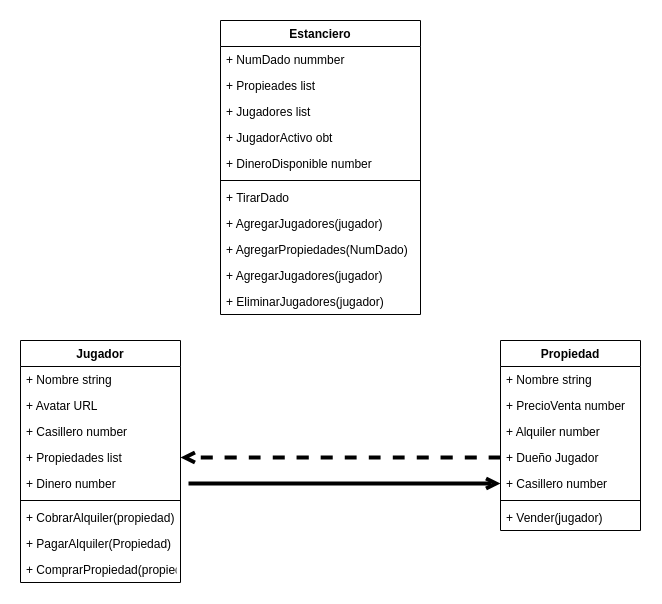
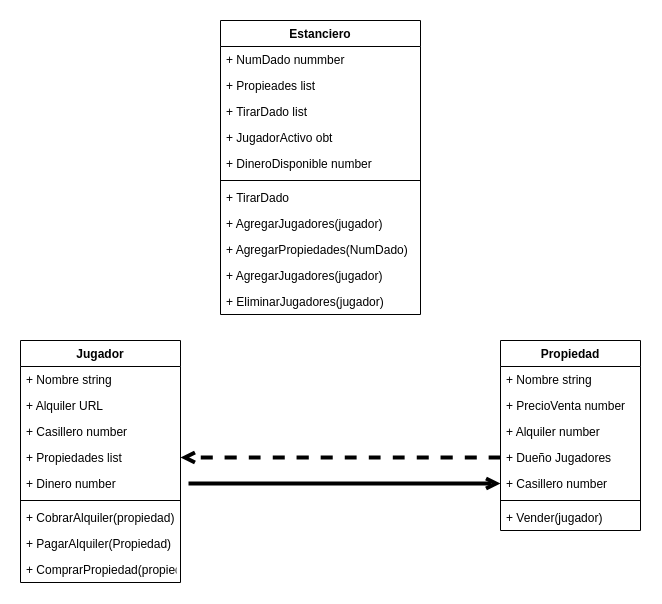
  <mxCell id="0" />
  <mxCell id="1" parent="0" />
  <mxCell id="2" value="Jugador" style="swimlane;fontStyle=1;align=center;verticalAlign=top;childLayout=stackLayout;horizontal=1;startSize=26;horizontalStack=0;resizeParent=1;resizeParentMax=0;resizeLast=0;collapsible=1;marginBottom=0;hachureGap=4;pointerEvents=0;" vertex="1" parent="1"><mxGeometry x="20" y="340" width="160" height="242" as="geometry" /></mxCell>
  <mxCell id="3" value="+ Nombre string" style="text;strokeColor=none;fillColor=none;align=left;verticalAlign=top;spacingLeft=4;spacingRight=4;overflow=hidden;rotatable=0;points=[[0,0.5],[1,0.5]];portConstraint=eastwest;" vertex="1" parent="2"><mxGeometry y="26" width="160" height="26" as="geometry" /></mxCell>
- <mxCell id="4" value="+ Avatar URL" style="text;strokeColor=none;fillColor=none;align=left;verticalAlign=top;spacingLeft=4;spacingRight=4;overflow=hidden;rotatable=0;points=[[0,0.5],[1,0.5]];portConstraint=eastwest;" vertex="1" parent="2"><mxGeometry y="52" width="160" height="26" as="geometry" /></mxCell>
+ <mxCell id="4" value="+ Alquiler URL" style="text;strokeColor=none;fillColor=none;align=left;verticalAlign=top;spacingLeft=4;spacingRight=4;overflow=hidden;rotatable=0;points=[[0,0.5],[1,0.5]];portConstraint=eastwest;" vertex="1" parent="2"><mxGeometry y="52" width="160" height="26" as="geometry" /></mxCell>
  <mxCell id="5" value="+ Casillero number" style="text;strokeColor=none;fillColor=none;align=left;verticalAlign=top;spacingLeft=4;spacingRight=4;overflow=hidden;rotatable=0;points=[[0,0.5],[1,0.5]];portConstraint=eastwest;" vertex="1" parent="2"><mxGeometry y="78" width="160" height="26" as="geometry" /></mxCell>
  <mxCell id="6" value="+ Propiedades list" style="text;strokeColor=none;fillColor=none;align=left;verticalAlign=top;spacingLeft=4;spacingRight=4;overflow=hidden;rotatable=0;points=[[0,0.5],[1,0.5]];portConstraint=eastwest;" vertex="1" parent="2"><mxGeometry y="104" width="160" height="26" as="geometry" /></mxCell>
  <mxCell id="7" value="+ Dinero number" style="text;strokeColor=none;fillColor=none;align=left;verticalAlign=top;spacingLeft=4;spacingRight=4;overflow=hidden;rotatable=0;points=[[0,0.5],[1,0.5]];portConstraint=eastwest;" vertex="1" parent="2"><mxGeometry y="130" width="160" height="26" as="geometry" /></mxCell>
  <mxCell id="8" value="" style="line;strokeWidth=1;fillColor=none;align=left;verticalAlign=middle;spacingTop=-1;spacingLeft=3;spacingRight=3;rotatable=0;labelPosition=right;points=[];portConstraint=eastwest;" vertex="1" parent="2"><mxGeometry y="156" width="160" height="8" as="geometry" /></mxCell>
  <mxCell id="9" value="+ CobrarAlquiler(propiedad)" style="text;strokeColor=none;fillColor=none;align=left;verticalAlign=top;spacingLeft=4;spacingRight=4;overflow=hidden;rotatable=0;points=[[0,0.5],[1,0.5]];portConstraint=eastwest;" vertex="1" parent="2"><mxGeometry y="164" width="160" height="26" as="geometry" /></mxCell>
  <mxCell id="10" value="+ PagarAlquiler(Propiedad)&#10;" style="text;strokeColor=none;fillColor=none;align=left;verticalAlign=top;spacingLeft=4;spacingRight=4;overflow=hidden;rotatable=0;points=[[0,0.5],[1,0.5]];portConstraint=eastwest;" vertex="1" parent="2"><mxGeometry y="190" width="160" height="26" as="geometry" /></mxCell>
  <mxCell id="11" value="+ ComprarPropiedad(propiedad)" style="text;strokeColor=none;fillColor=none;align=left;verticalAlign=top;spacingLeft=4;spacingRight=4;overflow=hidden;rotatable=0;points=[[0,0.5],[1,0.5]];portConstraint=eastwest;" vertex="1" parent="2"><mxGeometry y="216" width="160" height="26" as="geometry" /></mxCell>
  <mxCell id="12" value="Estanciero" style="swimlane;fontStyle=1;childLayout=stackLayout;horizontal=1;startSize=26;fillColor=none;horizontalStack=0;resizeParent=1;resizeParentMax=0;resizeLast=0;collapsible=1;marginBottom=0;hachureGap=4;pointerEvents=0;" vertex="1" parent="1"><mxGeometry x="220" y="20" width="200" height="294" as="geometry" /></mxCell>
  <mxCell id="13" value="+ NumDado nummber" style="text;strokeColor=none;fillColor=none;align=left;verticalAlign=top;spacingLeft=4;spacingRight=4;overflow=hidden;rotatable=0;points=[[0,0.5],[1,0.5]];portConstraint=eastwest;" vertex="1" parent="12"><mxGeometry y="26" width="200" height="26" as="geometry" /></mxCell>
  <mxCell id="14" value="+ Propieades list" style="text;strokeColor=none;fillColor=none;align=left;verticalAlign=top;spacingLeft=4;spacingRight=4;overflow=hidden;rotatable=0;points=[[0,0.5],[1,0.5]];portConstraint=eastwest;" vertex="1" parent="12"><mxGeometry y="52" width="200" height="26" as="geometry" /></mxCell>
- <mxCell id="15" value="+ Jugadores list" style="text;strokeColor=none;fillColor=none;align=left;verticalAlign=top;spacingLeft=4;spacingRight=4;overflow=hidden;rotatable=0;points=[[0,0.5],[1,0.5]];portConstraint=eastwest;" vertex="1" parent="12"><mxGeometry y="78" width="200" height="26" as="geometry" /></mxCell>
+ <mxCell id="15" value="+ TirarDado list" style="text;strokeColor=none;fillColor=none;align=left;verticalAlign=top;spacingLeft=4;spacingRight=4;overflow=hidden;rotatable=0;points=[[0,0.5],[1,0.5]];portConstraint=eastwest;" vertex="1" parent="12"><mxGeometry y="78" width="200" height="26" as="geometry" /></mxCell>
  <mxCell id="16" value="+ JugadorActivo obt" style="text;strokeColor=none;fillColor=none;align=left;verticalAlign=top;spacingLeft=4;spacingRight=4;overflow=hidden;rotatable=0;points=[[0,0.5],[1,0.5]];portConstraint=eastwest;" vertex="1" parent="12"><mxGeometry y="104" width="200" height="26" as="geometry" /></mxCell>
  <mxCell id="17" value="+ DineroDisponible number" style="text;strokeColor=none;fillColor=none;align=left;verticalAlign=top;spacingLeft=4;spacingRight=4;overflow=hidden;rotatable=0;points=[[0,0.5],[1,0.5]];portConstraint=eastwest;" vertex="1" parent="12"><mxGeometry y="130" width="200" height="26" as="geometry" /></mxCell>
  <mxCell id="18" value="" style="line;strokeWidth=1;fillColor=none;align=left;verticalAlign=middle;spacingTop=-1;spacingLeft=3;spacingRight=3;rotatable=0;labelPosition=right;points=[];portConstraint=eastwest;hachureGap=4;pointerEvents=0;" vertex="1" parent="12"><mxGeometry y="156" width="200" height="8" as="geometry" /></mxCell>
  <mxCell id="19" value="+ TirarDado" style="text;strokeColor=none;fillColor=none;align=left;verticalAlign=top;spacingLeft=4;spacingRight=4;overflow=hidden;rotatable=0;points=[[0,0.5],[1,0.5]];portConstraint=eastwest;" vertex="1" parent="12"><mxGeometry y="164" width="200" height="26" as="geometry" /></mxCell>
  <mxCell id="20" value="+ AgregarJugadores(jugador)&#10;" style="text;strokeColor=none;fillColor=none;align=left;verticalAlign=top;spacingLeft=4;spacingRight=4;overflow=hidden;rotatable=0;points=[[0,0.5],[1,0.5]];portConstraint=eastwest;" vertex="1" parent="12"><mxGeometry y="190" width="200" height="26" as="geometry" /></mxCell>
  <mxCell id="21" value="+ AgregarPropiedades(NumDado)" style="text;strokeColor=none;fillColor=none;align=left;verticalAlign=top;spacingLeft=4;spacingRight=4;overflow=hidden;rotatable=0;points=[[0,0.5],[1,0.5]];portConstraint=eastwest;" vertex="1" parent="12"><mxGeometry y="216" width="200" height="26" as="geometry" /></mxCell>
  <mxCell id="22" value="+ AgregarJugadores(jugador)&#10;" style="text;strokeColor=none;fillColor=none;align=left;verticalAlign=top;spacingLeft=4;spacingRight=4;overflow=hidden;rotatable=0;points=[[0,0.5],[1,0.5]];portConstraint=eastwest;" vertex="1" parent="12"><mxGeometry y="242" width="200" height="26" as="geometry" /></mxCell>
  <mxCell id="23" value="+ EliminarJugadores(jugador)" style="text;strokeColor=none;fillColor=none;align=left;verticalAlign=top;spacingLeft=4;spacingRight=4;overflow=hidden;rotatable=0;points=[[0,0.5],[1,0.5]];portConstraint=eastwest;" vertex="1" parent="12"><mxGeometry y="268" width="200" height="26" as="geometry" /></mxCell>
  <mxCell id="24" value="Propiedad" style="swimlane;fontStyle=1;childLayout=stackLayout;horizontal=1;startSize=26;fillColor=none;horizontalStack=0;resizeParent=1;resizeParentMax=0;resizeLast=0;collapsible=1;marginBottom=0;hachureGap=4;pointerEvents=0;" vertex="1" parent="1"><mxGeometry x="500" y="340" width="140" height="190" as="geometry" /></mxCell>
  <mxCell id="25" value="+ Nombre string" style="text;strokeColor=none;fillColor=none;align=left;verticalAlign=top;spacingLeft=4;spacingRight=4;overflow=hidden;rotatable=0;points=[[0,0.5],[1,0.5]];portConstraint=eastwest;" vertex="1" parent="24"><mxGeometry y="26" width="140" height="26" as="geometry" /></mxCell>
  <mxCell id="26" value="+ PrecioVenta number" style="text;strokeColor=none;fillColor=none;align=left;verticalAlign=top;spacingLeft=4;spacingRight=4;overflow=hidden;rotatable=0;points=[[0,0.5],[1,0.5]];portConstraint=eastwest;" vertex="1" parent="24"><mxGeometry y="52" width="140" height="26" as="geometry" /></mxCell>
  <mxCell id="27" value="+ Alquiler number" style="text;strokeColor=none;fillColor=none;align=left;verticalAlign=top;spacingLeft=4;spacingRight=4;overflow=hidden;rotatable=0;points=[[0,0.5],[1,0.5]];portConstraint=eastwest;" vertex="1" parent="24"><mxGeometry y="78" width="140" height="26" as="geometry" /></mxCell>
- <mxCell id="28" value="+ Dueño Jugador" style="text;strokeColor=none;fillColor=none;align=left;verticalAlign=top;spacingLeft=4;spacingRight=4;overflow=hidden;rotatable=0;points=[[0,0.5],[1,0.5]];portConstraint=eastwest;" vertex="1" parent="24"><mxGeometry y="104" width="140" height="26" as="geometry" /></mxCell>
+ <mxCell id="28" value="+ Dueño Jugadores" style="text;strokeColor=none;fillColor=none;align=left;verticalAlign=top;spacingLeft=4;spacingRight=4;overflow=hidden;rotatable=0;points=[[0,0.5],[1,0.5]];portConstraint=eastwest;" vertex="1" parent="24"><mxGeometry y="104" width="140" height="26" as="geometry" /></mxCell>
  <mxCell id="29" value="+ Casillero number" style="text;strokeColor=none;fillColor=none;align=left;verticalAlign=top;spacingLeft=4;spacingRight=4;overflow=hidden;rotatable=0;points=[[0,0.5],[1,0.5]];portConstraint=eastwest;" vertex="1" parent="24"><mxGeometry y="130" width="140" height="26" as="geometry" /></mxCell>
  <mxCell id="30" value="" style="line;strokeWidth=1;fillColor=none;align=left;verticalAlign=middle;spacingTop=-1;spacingLeft=3;spacingRight=3;rotatable=0;labelPosition=right;points=[];portConstraint=eastwest;hachureGap=4;pointerEvents=0;" vertex="1" parent="24"><mxGeometry y="156" width="140" height="8" as="geometry" /></mxCell>
  <mxCell id="31" value="+ Vender(jugador)" style="text;strokeColor=none;fillColor=none;align=left;verticalAlign=top;spacingLeft=4;spacingRight=4;overflow=hidden;rotatable=0;points=[[0,0.5],[1,0.5]];portConstraint=eastwest;" vertex="1" parent="24"><mxGeometry y="164" width="140" height="26" as="geometry" /></mxCell>
  <mxCell id="32" style="edgeStyle=none;curved=1;rounded=0;orthogonalLoop=1;jettySize=auto;html=1;entryX=1;entryY=0.5;entryDx=0;entryDy=0;endArrow=open;sourcePerimeterSpacing=8;targetPerimeterSpacing=8;exitX=0;exitY=0.5;exitDx=0;exitDy=0;exitPerimeter=0;strokeWidth=4;dashed=1;" edge="1" parent="1" source="28" target="6"><mxGeometry relative="1" as="geometry" /></mxCell>
  <mxCell id="33" style="edgeStyle=none;curved=1;rounded=0;orthogonalLoop=1;jettySize=auto;html=1;entryX=0;entryY=0.5;entryDx=0;entryDy=0;endArrow=open;sourcePerimeterSpacing=8;targetPerimeterSpacing=8;strokeWidth=4;" edge="1" parent="1" source="7" target="29"><mxGeometry relative="1" as="geometry" /></mxCell>
